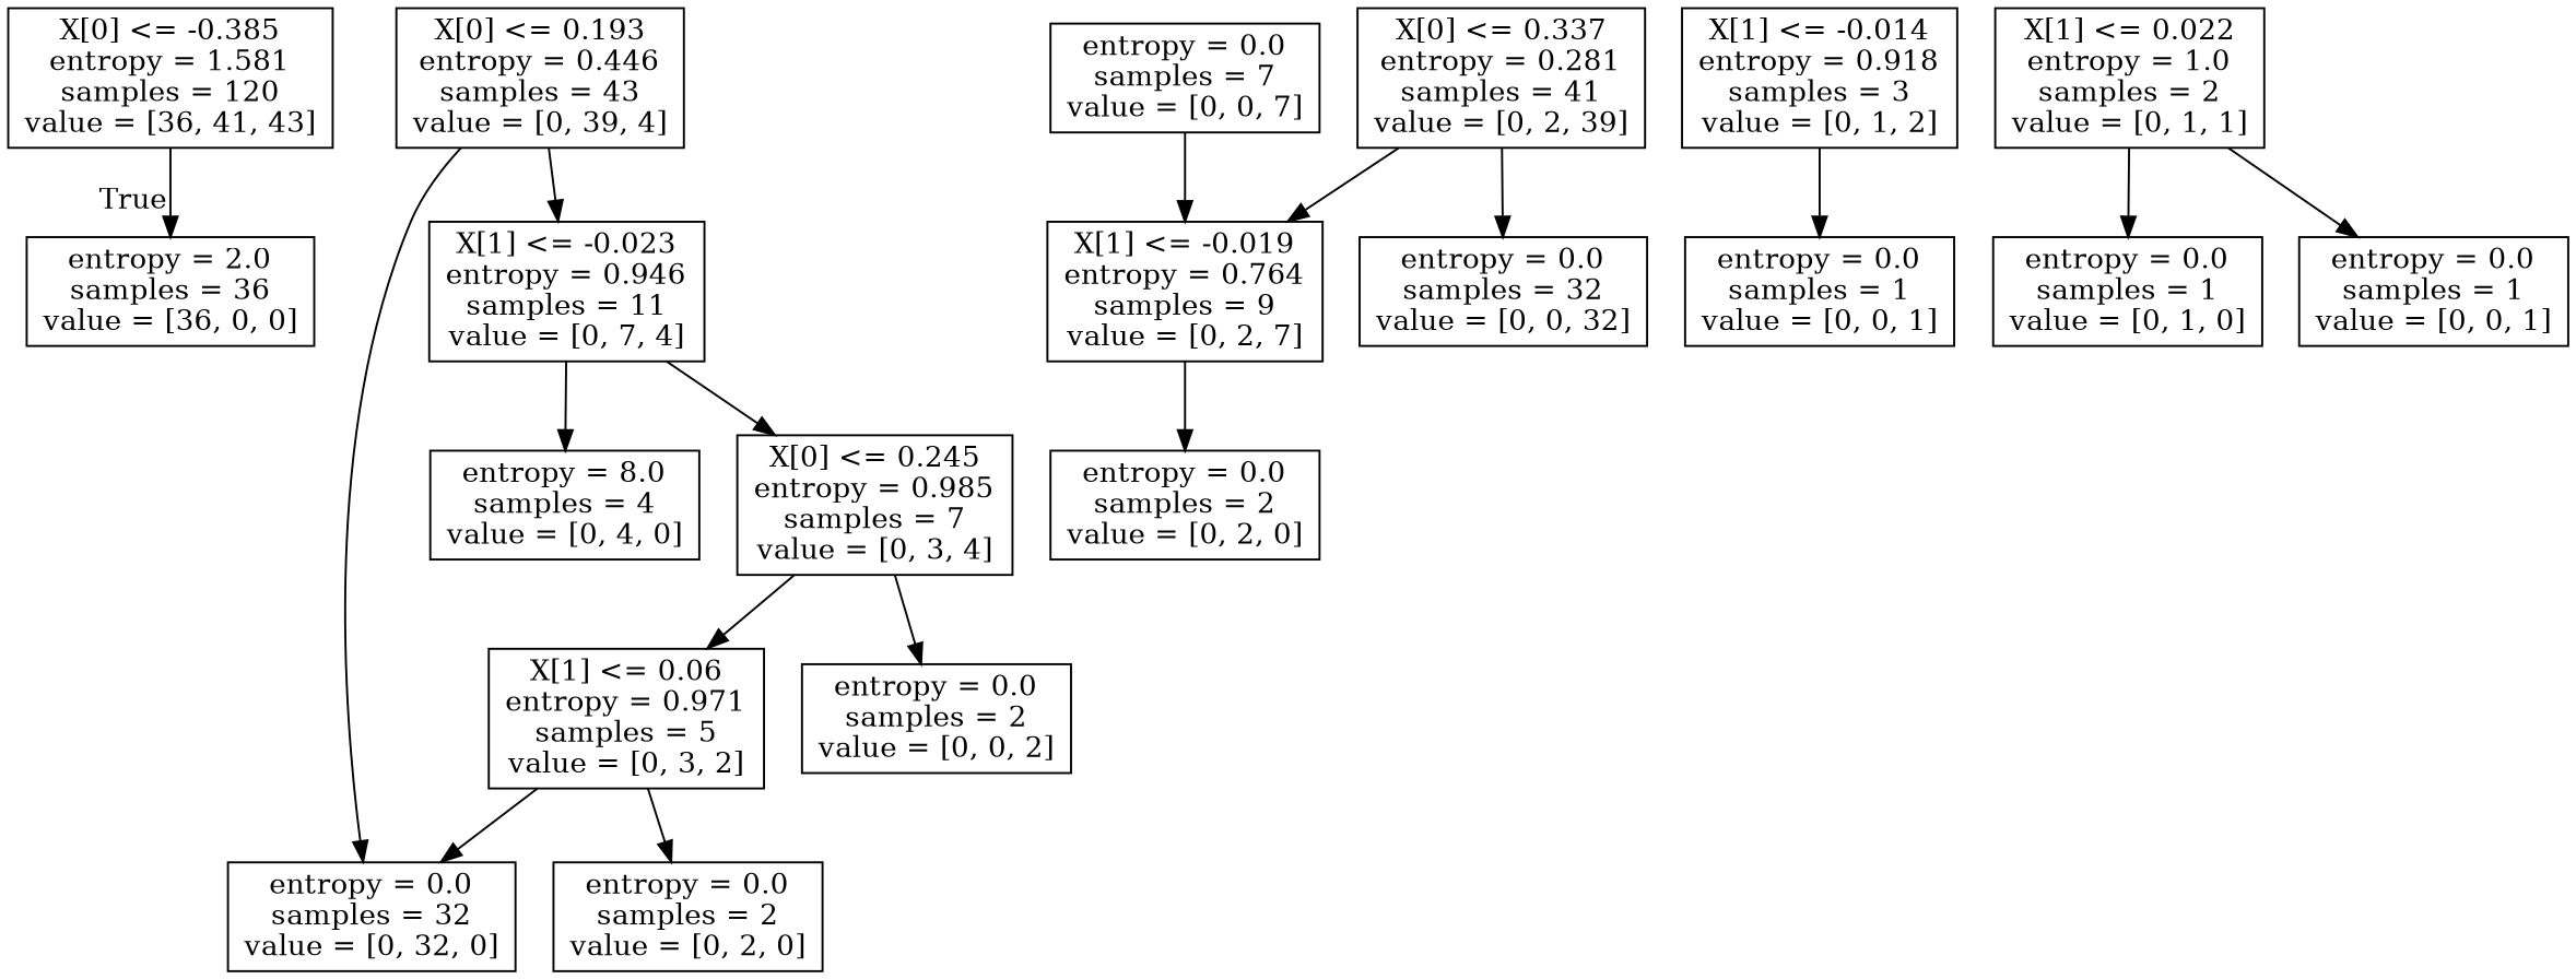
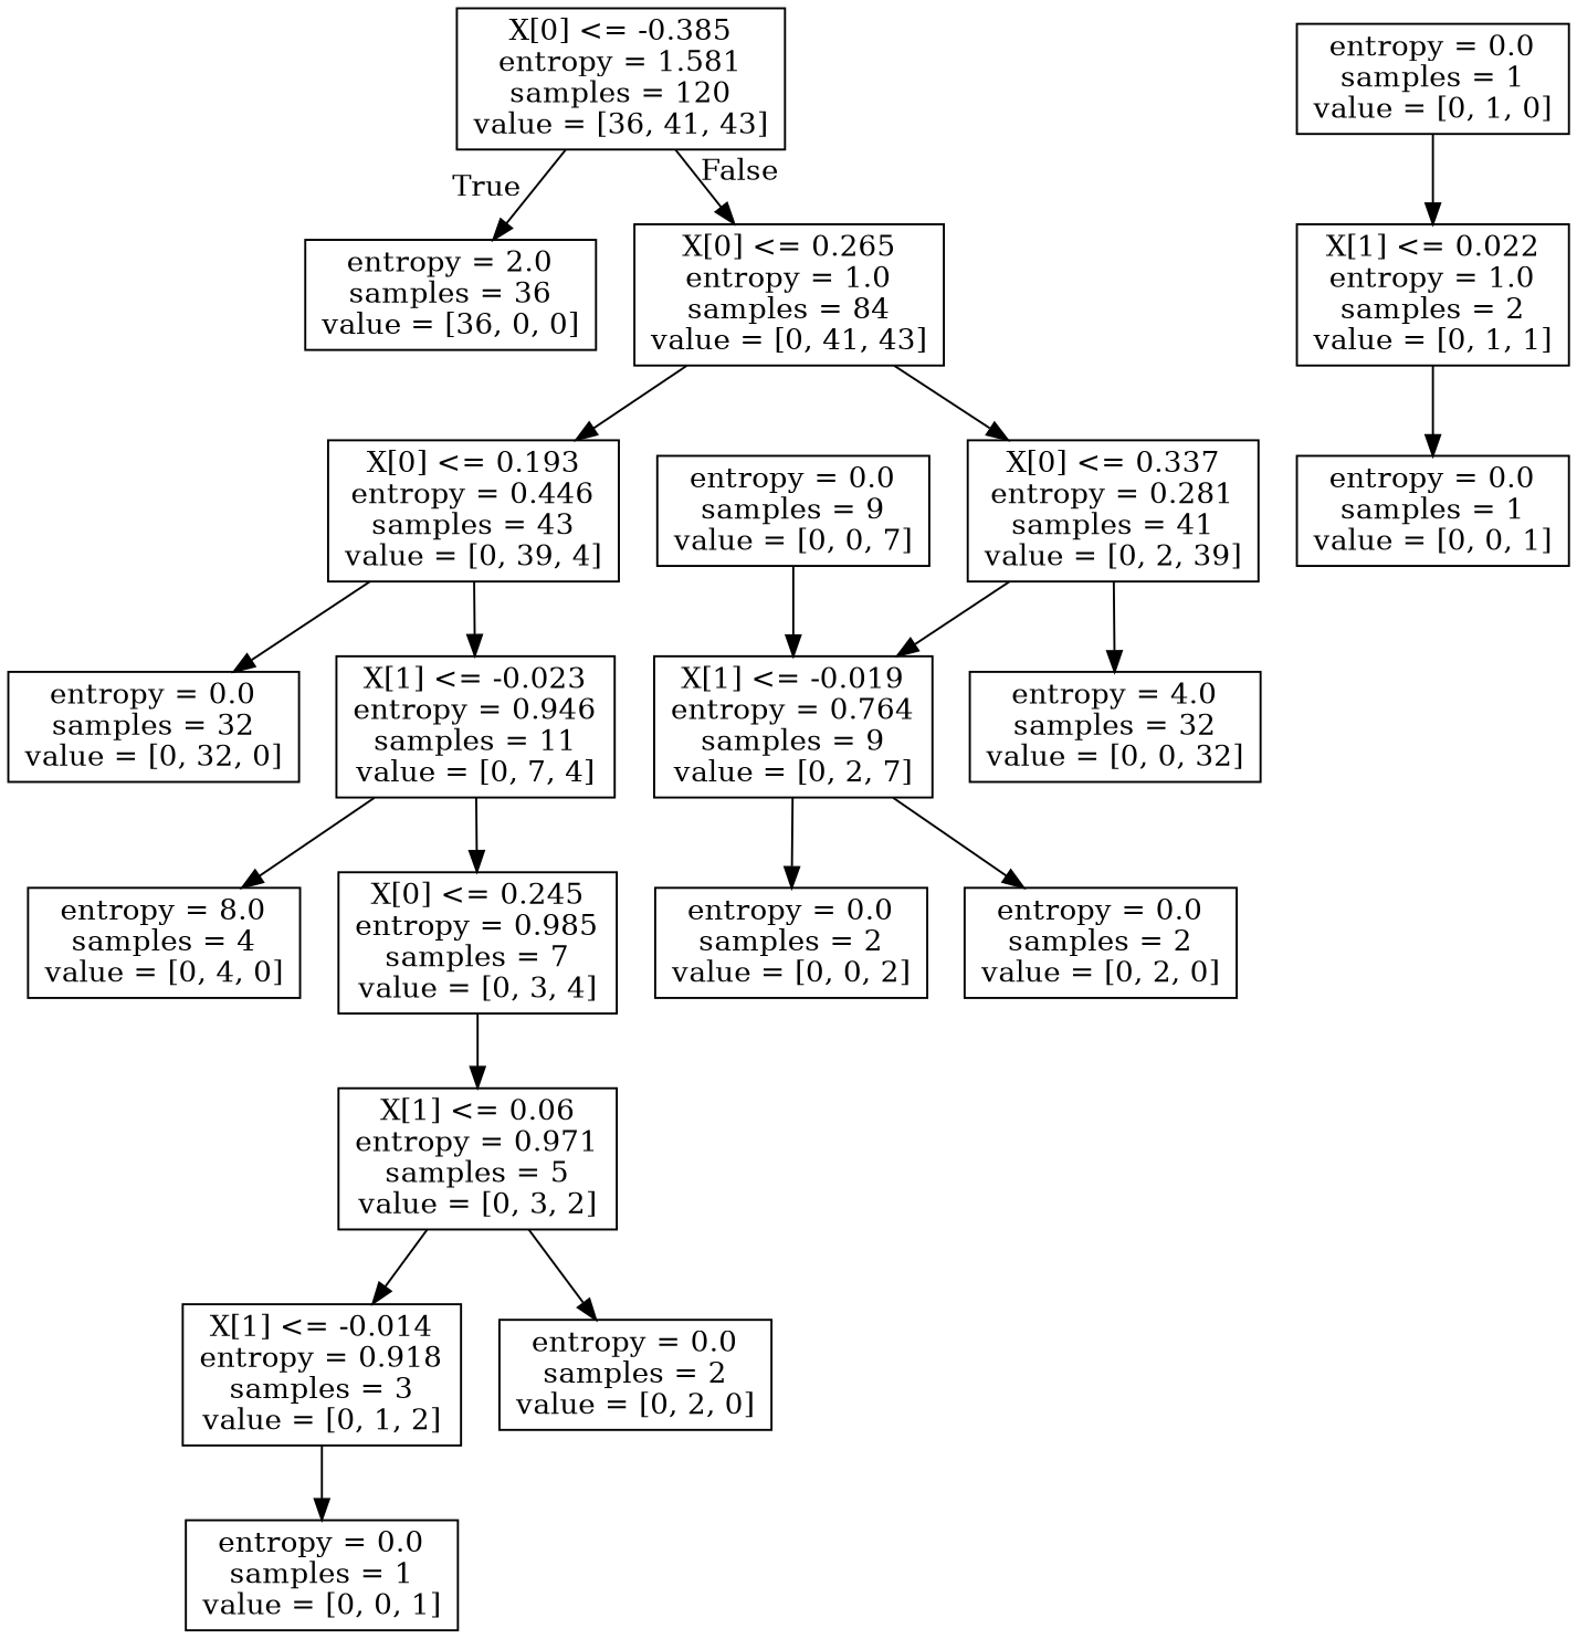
  digraph {
    node [shape=box]
    n1 [label="X[0] <= -0.385\nentropy = 1.581\nsamples = 120\nvalue = [36, 41, 43]"]
    n2 [label="entropy = 2.0\nsamples = 36\nvalue = [36, 0, 0]"]
+   n3 [label="X[0] <= 0.265\nentropy = 1.0\nsamples = 84\nvalue = [0, 41, 43]"]
    n4 [label="X[0] <= 0.193\nentropy = 0.446\nsamples = 43\nvalue = [0, 39, 4]"]
    n5 [label="X[0] <= 0.337\nentropy = 0.281\nsamples = 41\nvalue = [0, 2, 39]"]
    n6 [label="entropy = 0.0\nsamples = 32\nvalue = [0, 32, 0]"]
    n7 [label="X[1] <= -0.023\nentropy = 0.946\nsamples = 11\nvalue = [0, 7, 4]"]
    n8 [label="X[1] <= -0.019\nentropy = 0.764\nsamples = 9\nvalue = [0, 2, 7]"]
-   n9 [label="entropy = 0.0\nsamples = 32\nvalue = [0, 0, 32]"]
+   n9 [label="entropy = 4.0\nsamples = 32\nvalue = [0, 0, 32]"]
    n10 [label="entropy = 8.0\nsamples = 4\nvalue = [0, 4, 0]"]
    n11 [label="X[0] <= 0.245\nentropy = 0.985\nsamples = 7\nvalue = [0, 3, 4]"]
    n12 [label="X[1] <= 0.06\nentropy = 0.971\nsamples = 5\nvalue = [0, 3, 2]"]
    n13 [label="entropy = 0.0\nsamples = 2\nvalue = [0, 0, 2]"]
    n14 [label="X[1] <= -0.014\nentropy = 0.918\nsamples = 3\nvalue = [0, 1, 2]"]
    n15 [label="entropy = 0.0\nsamples = 2\nvalue = [0, 2, 0]"]
    n16 [label="entropy = 0.0\nsamples = 1\nvalue = [0, 0, 1]"]
    n17 [label="X[1] <= 0.022\nentropy = 1.0\nsamples = 2\nvalue = [0, 1, 1]"]
    n18 [label="entropy = 0.0\nsamples = 1\nvalue = [0, 1, 0]"]
    n19 [label="entropy = 0.0\nsamples = 1\nvalue = [0, 0, 1]"]
    n20 [label="entropy = 0.0\nsamples = 2\nvalue = [0, 2, 0]"]
-   n21 [label="entropy = 0.0\nsamples = 7\nvalue = [0, 0, 7]"]
+   n21 [label="entropy = 0.0\nsamples = 9\nvalue = [0, 0, 7]"]
    n1 -> n2 [headlabel=True labelangle=45 labeldistance=2.5]
+   n1 -> n3 [headlabel=False labelangle=-45 labeldistance=2.5]
+   n3 -> n4
+   n3 -> n5
    n4 -> n6
    n4 -> n7
    n5 -> n8
    n5 -> n9
    n7 -> n10
    n7 -> n11
    n8 -> n20
    n11 -> n12
-   n11 -> n13
-   n12 -> n6
+   n8 -> n13
+   n12 -> n14
    n12 -> n15
    n14 -> n16
-   n17 -> n18
+   n18 -> n17
    n17 -> n19
    n21 -> n8
  }
